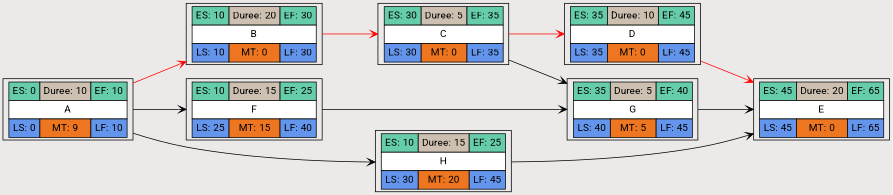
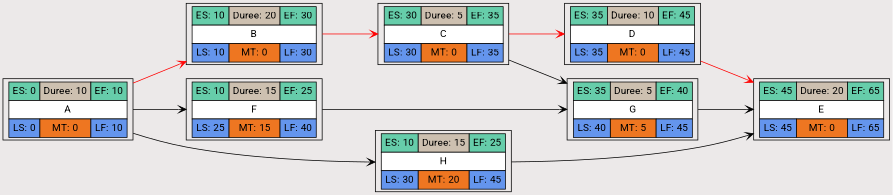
  digraph {
    bgcolor="#ECE9E9"
    rankdir=LR
    ranksep=1
    fontname=Roboto
    node [shape=record fontname=Roboto]
    edge [arrowhead=vee fontname=Roboto]
-   n1 [label=<<TABLE BORDER='0' CELLBORDER='1' CELLSPACING='0' CELLPADDING='4'>         <TR><TD BGCOLOR= 'aquamarine3'>ES: 0</TD><TD BGCOLOR= 'antiquewhite3'>Duree: 10</TD><TD BGCOLOR= 'aquamarine3'>EF: 10</TD></TR>         <TR><TD BGCOLOR= 'white' COLSPAN='3'>A</TD></TR>         <TR><TD BGCOLOR= 'cornflowerblue'>LS: 0</TD><TD BGCOLOR= 'chocolate2'>MT: 9</TD><TD BGCOLOR= 'cornflowerblue'>LF: 10</TD></TR>                  </TABLE>>]
+   n1 [label=<<TABLE BORDER='0' CELLBORDER='1' CELLSPACING='0' CELLPADDING='4'>         <TR><TD BGCOLOR= 'aquamarine3'>ES: 0</TD><TD BGCOLOR= 'antiquewhite3'>Duree: 10</TD><TD BGCOLOR= 'aquamarine3'>EF: 10</TD></TR>         <TR><TD BGCOLOR= 'white' COLSPAN='3'>A</TD></TR>         <TR><TD BGCOLOR= 'cornflowerblue'>LS: 0</TD><TD BGCOLOR= 'chocolate2'>MT: 0</TD><TD BGCOLOR= 'cornflowerblue'>LF: 10</TD></TR>                  </TABLE>>]
    n2 [label=<<TABLE BORDER='0' CELLBORDER='1' CELLSPACING='0' CELLPADDING='4'>         <TR><TD BGCOLOR= 'aquamarine3'>ES: 10</TD><TD BGCOLOR= 'antiquewhite3'>Duree: 20</TD><TD BGCOLOR= 'aquamarine3'>EF: 30</TD></TR>         <TR><TD BGCOLOR= 'white' COLSPAN='3'>B</TD></TR>         <TR><TD BGCOLOR= 'cornflowerblue'>LS: 10</TD><TD BGCOLOR= 'chocolate2'>MT: 0</TD><TD BGCOLOR= 'cornflowerblue'>LF: 30</TD></TR>                  </TABLE>>]
    n3 [label=<<TABLE BORDER='0' CELLBORDER='1' CELLSPACING='0' CELLPADDING='4'>         <TR><TD BGCOLOR= 'aquamarine3'>ES: 10</TD><TD BGCOLOR= 'antiquewhite3'>Duree: 15</TD><TD BGCOLOR= 'aquamarine3'>EF: 25</TD></TR>         <TR><TD BGCOLOR= 'white' COLSPAN='3'>F</TD></TR>         <TR><TD BGCOLOR= 'cornflowerblue'>LS: 25</TD><TD BGCOLOR= 'chocolate2'>MT: 15</TD><TD BGCOLOR= 'cornflowerblue'>LF: 40</TD></TR>                  </TABLE>>]
    n4 [label=<<TABLE BORDER='0' CELLBORDER='1' CELLSPACING='0' CELLPADDING='4'>         <TR><TD BGCOLOR= 'aquamarine3'>ES: 10</TD><TD BGCOLOR= 'antiquewhite3'>Duree: 15</TD><TD BGCOLOR= 'aquamarine3'>EF: 25</TD></TR>         <TR><TD BGCOLOR= 'white' COLSPAN='3'>H</TD></TR>         <TR><TD BGCOLOR= 'cornflowerblue'>LS: 30</TD><TD BGCOLOR= 'chocolate2'>MT: 20</TD><TD BGCOLOR= 'cornflowerblue'>LF: 45</TD></TR>                  </TABLE>>]
    n5 [label=<<TABLE BORDER='0' CELLBORDER='1' CELLSPACING='0' CELLPADDING='4'>         <TR><TD BGCOLOR= 'aquamarine3'>ES: 30</TD><TD BGCOLOR= 'antiquewhite3'>Duree: 5</TD><TD BGCOLOR= 'aquamarine3'>EF: 35</TD></TR>         <TR><TD BGCOLOR= 'white' COLSPAN='3'>C</TD></TR>         <TR><TD BGCOLOR= 'cornflowerblue'>LS: 30</TD><TD BGCOLOR= 'chocolate2'>MT: 0</TD><TD BGCOLOR= 'cornflowerblue'>LF: 35</TD></TR>                  </TABLE>>]
    n6 [label=<<TABLE BORDER='0' CELLBORDER='1' CELLSPACING='0' CELLPADDING='4'>         <TR><TD BGCOLOR= 'aquamarine3'>ES: 35</TD><TD BGCOLOR= 'antiquewhite3'>Duree: 10</TD><TD BGCOLOR= 'aquamarine3'>EF: 45</TD></TR>         <TR><TD BGCOLOR= 'white' COLSPAN='3'>D</TD></TR>         <TR><TD BGCOLOR= 'cornflowerblue'>LS: 35</TD><TD BGCOLOR= 'chocolate2'>MT: 0</TD><TD BGCOLOR= 'cornflowerblue'>LF: 45</TD></TR>                  </TABLE>>]
    n7 [label=<<TABLE BORDER='0' CELLBORDER='1' CELLSPACING='0' CELLPADDING='4'>         <TR><TD BGCOLOR= 'aquamarine3'>ES: 35</TD><TD BGCOLOR= 'antiquewhite3'>Duree: 5</TD><TD BGCOLOR= 'aquamarine3'>EF: 40</TD></TR>         <TR><TD BGCOLOR= 'white' COLSPAN='3'>G</TD></TR>         <TR><TD BGCOLOR= 'cornflowerblue'>LS: 40</TD><TD BGCOLOR= 'chocolate2'>MT: 5</TD><TD BGCOLOR= 'cornflowerblue'>LF: 45</TD></TR>                  </TABLE>>]
    n8 [label=<<TABLE BORDER='0' CELLBORDER='1' CELLSPACING='0' CELLPADDING='4'>         <TR><TD BGCOLOR= 'aquamarine3'>ES: 45</TD><TD BGCOLOR= 'antiquewhite3'>Duree: 20</TD><TD BGCOLOR= 'aquamarine3'>EF: 65</TD></TR>         <TR><TD BGCOLOR= 'white' COLSPAN='3'>E</TD></TR>         <TR><TD BGCOLOR= 'cornflowerblue'>LS: 45</TD><TD BGCOLOR= 'chocolate2'>MT: 0</TD><TD BGCOLOR= 'cornflowerblue'>LF: 65</TD></TR>                  </TABLE>>]
    n1 -> n2 [color=red]
    n1 -> n3
    n1 -> n4
    n2 -> n5 [color=red]
    n3 -> n7
    n4 -> n8
    n5 -> n6 [color=red]
    n5 -> n7
    n6 -> n8 [color=red]
    n7 -> n8
  }
